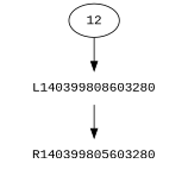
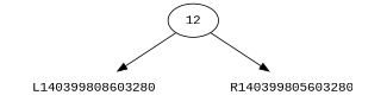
  digraph {
    fontname="Liberation Mono"
    node [fontname="Liberation Mono" color=none]
    edge [fontname="Liberation Mono"]
    n1 [label=12 color=""]
    n2 [label=L140399808603280]
    R140399805603280
    n1 -> n2
-   n2 -> R140399805603280
+   n1 -> R140399805603280
  }
